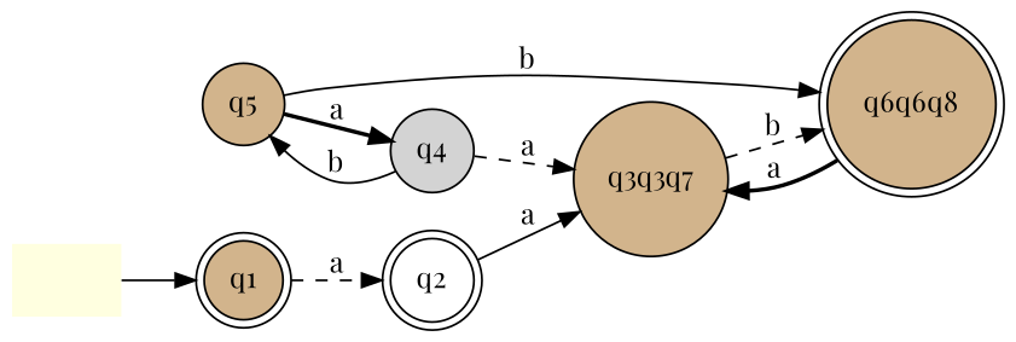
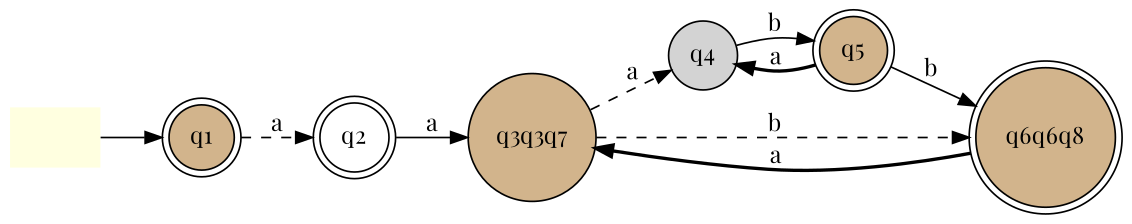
  digraph {
    fontname="Playfair Display"
    rankdir=LR
    node [fillcolor=tan fontname="Playfair Display" shape=doublecircle style=filled]
    edge [fontname="Playfair Display" style=solid]
    q1
    q2 [fillcolor=white]
    q3q3q7 [shape=circle]
    q4 [fillcolor=lightgrey shape=circle]
-   q5 [shape=circle]
+   q5
    q6q6q8
    "" [fillcolor=lightyellow shape=none]
    q1 -> q2 [label=a style=dashed]
    q2 -> q3q3q7 [label=a]
-   q4 -> q3q3q7 [label=a style=dashed]
+   q3q3q7 -> q4 [label=a style=dashed]
    q3q3q7 -> q6q6q8 [label=b style=dashed]
    q4 -> q5 [label=b]
    q5 -> q4 [label=a style=bold]
    q5 -> q6q6q8 [label=b]
    q6q6q8 -> q3q3q7 [label=a style=bold]
    "" -> q1
  }
